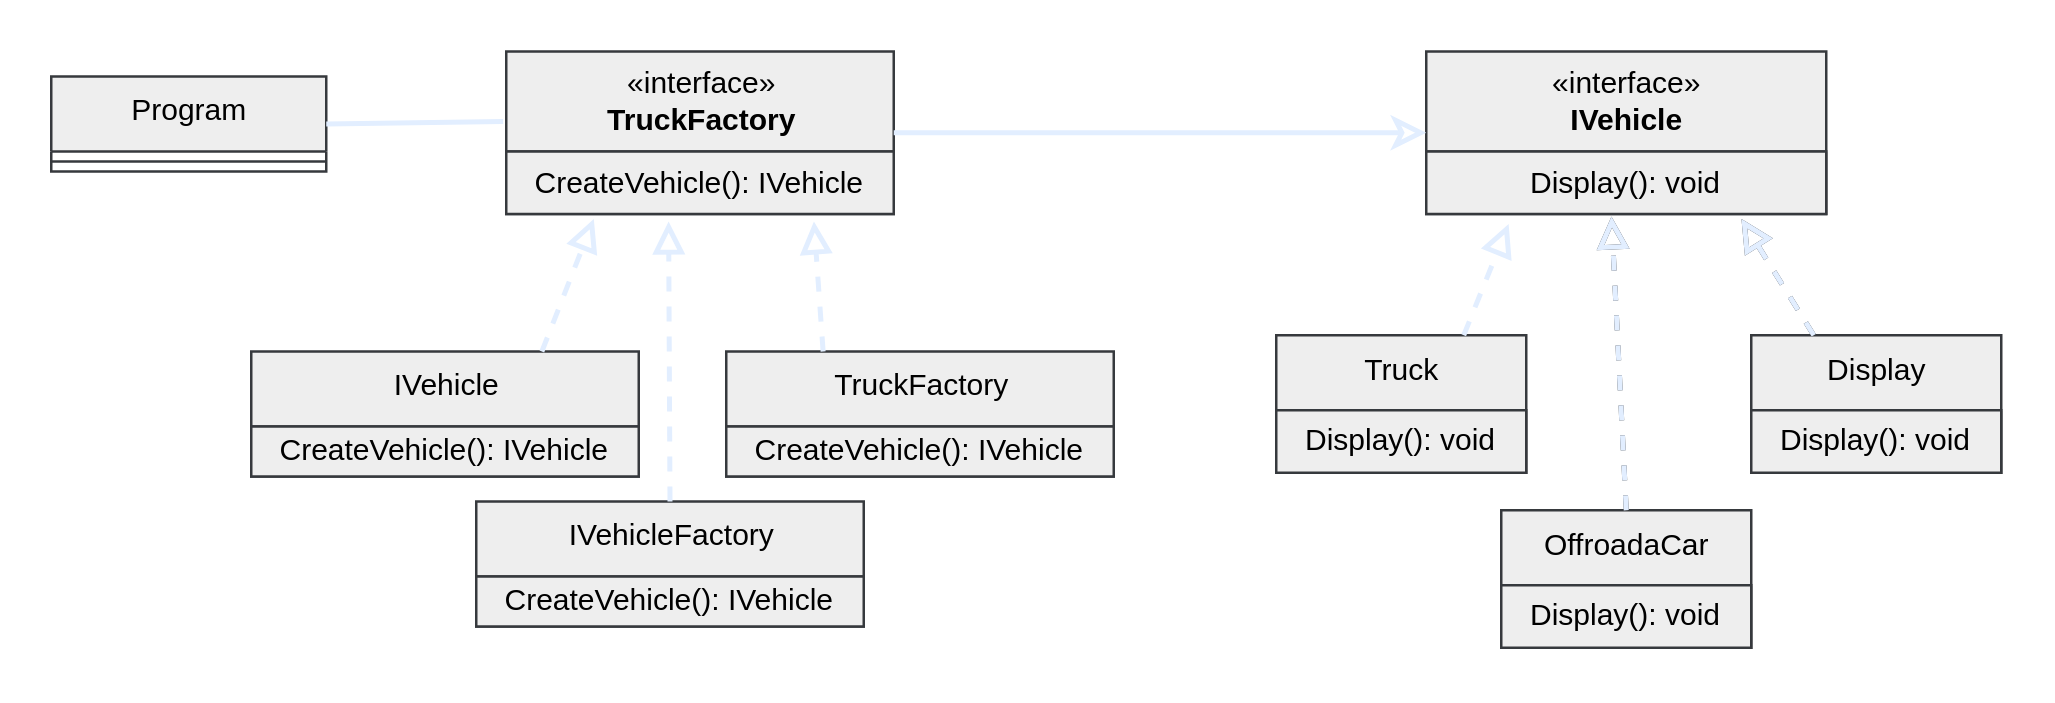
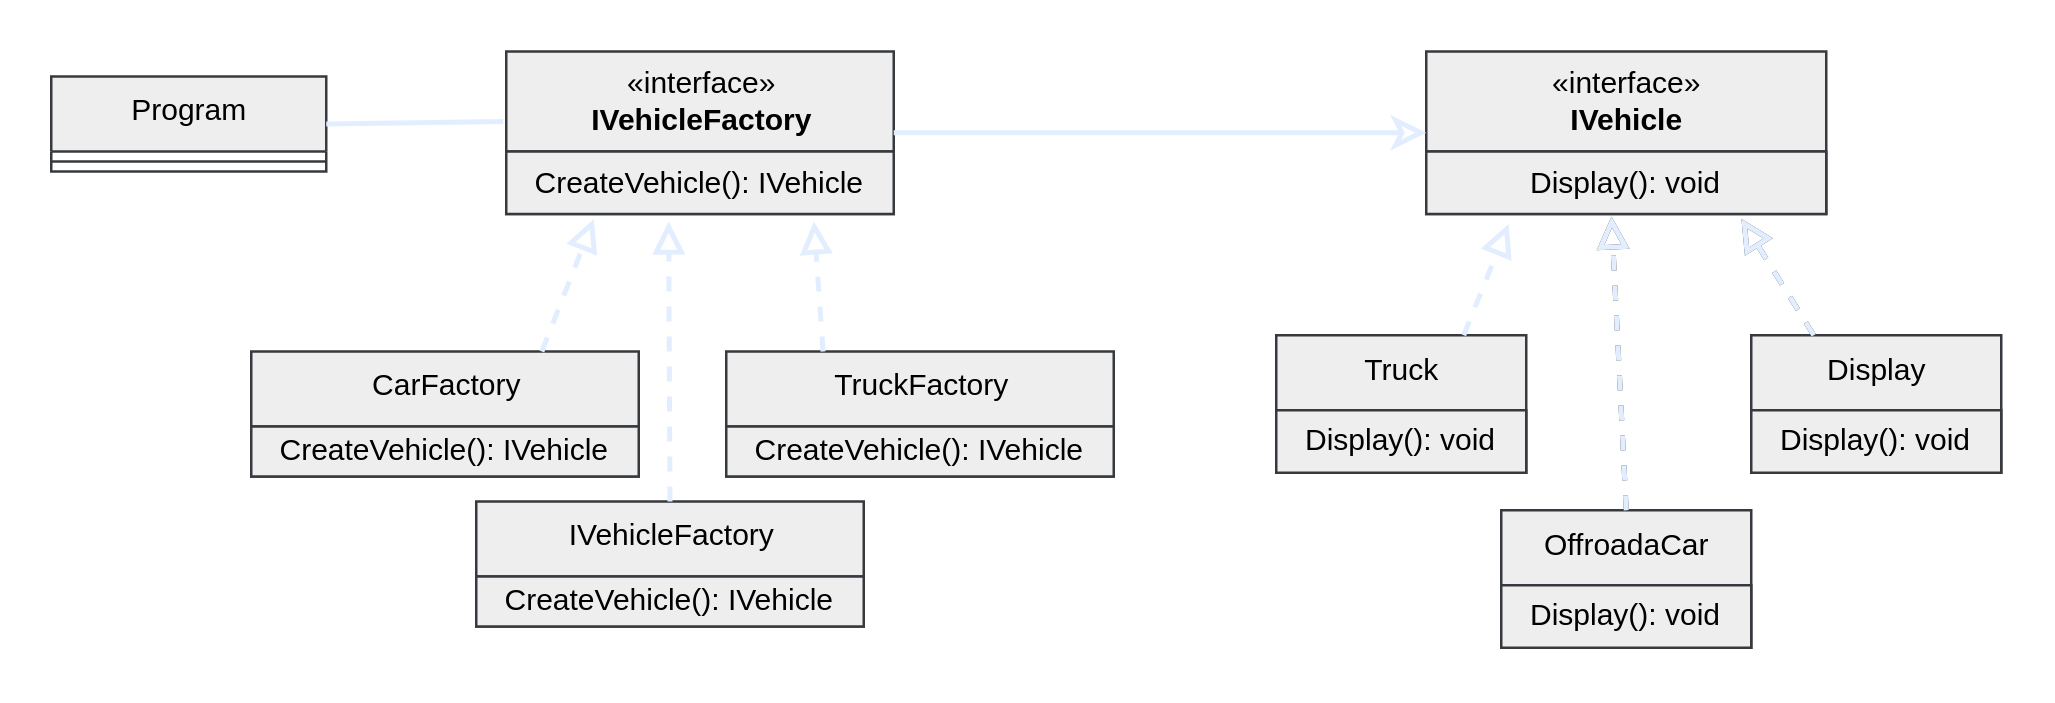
  <mxCell id="0" />
  <mxCell id="1" parent="0" />
- <mxCell id="2" value="&lt;span style=&quot;font-weight: 400;&quot;&gt;«interface»&lt;/span&gt;&lt;br style=&quot;font-weight: 400;&quot;&gt;&lt;b&gt;TruckFactory&lt;/b&gt;" style="swimlane;fontStyle=1;align=center;verticalAlign=middle;childLayout=stackLayout;horizontal=1;startSize=40;horizontalStack=0;resizeParent=1;resizeParentMax=0;resizeLast=0;collapsible=0;marginBottom=0;html=1;fillColor=#eeeeee;strokeColor=#36393D;fontColor=#000000;" parent="1" vertex="1"><mxGeometry x="202" y="20" width="155" height="65" as="geometry" /></mxCell>
+ <mxCell id="2" value="&lt;span style=&quot;font-weight: 400;&quot;&gt;«interface»&lt;/span&gt;&lt;br style=&quot;font-weight: 400;&quot;&gt;&lt;b&gt;IVehicleFactory&lt;/b&gt;" style="swimlane;fontStyle=1;align=center;verticalAlign=middle;childLayout=stackLayout;horizontal=1;startSize=40;horizontalStack=0;resizeParent=1;resizeParentMax=0;resizeLast=0;collapsible=0;marginBottom=0;html=1;fillColor=#eeeeee;strokeColor=#36393D;fontColor=#000000;" parent="1" vertex="1"><mxGeometry x="202" y="20" width="155" height="65" as="geometry" /></mxCell>
  <mxCell id="3" value="CreateVehicle(): IVehicle" style="text;html=1;align=center;verticalAlign=middle;spacingLeft=4;spacingRight=4;overflow=hidden;rotatable=0;points=[[0,0.5],[1,0.5]];portConstraint=eastwest;fillColor=#eeeeee;strokeColor=#36393D;fontColor=#000000;" parent="2" vertex="1"><mxGeometry y="40" width="155" height="25" as="geometry" /></mxCell>
  <mxCell id="4" value="Program" style="swimlane;fontStyle=0;align=center;verticalAlign=top;childLayout=stackLayout;horizontal=1;startSize=30;horizontalStack=0;resizeParent=1;resizeParentMax=0;resizeLast=0;collapsible=0;marginBottom=0;html=1;swimlaneFillColor=none;fillColor=#eeeeee;strokeColor=#36393D;fontColor=#000000;" parent="1" vertex="1"><mxGeometry x="20" y="30" width="110" height="38" as="geometry" /></mxCell>
  <mxCell id="5" value="" style="line;strokeWidth=1;align=left;verticalAlign=middle;spacingTop=-1;spacingLeft=3;spacingRight=3;rotatable=0;labelPosition=right;points=[];portConstraint=eastwest;fillColor=#eeeeee;strokeColor=#36393D;fontColor=#000000;" parent="4" vertex="1"><mxGeometry y="30" width="110" height="8" as="geometry" /></mxCell>
  <mxCell id="6" value="" style="endArrow=none;startArrow=none;endFill=0;startFill=0;endSize=8;html=1;verticalAlign=bottom;labelBackgroundColor=none;strokeWidth=2;sketch=0;exitX=1;exitY=0.5;exitDx=0;exitDy=0;entryX=-0.008;entryY=0.431;entryDx=0;entryDy=0;entryPerimeter=0;fillColor=#eeeeee;strokeColor=#E2EEFF;fontColor=#000000;" parent="1" source="4" target="2" edge="1"><mxGeometry width="160" relative="1" as="geometry"><mxPoint x="120" y="80" as="sourcePoint" /><mxPoint x="280" y="80" as="targetPoint" /></mxGeometry></mxCell>
- <mxCell id="7" value="IVehicle" style="swimlane;fontStyle=0;align=center;verticalAlign=top;childLayout=stackLayout;horizontal=1;startSize=30;horizontalStack=0;resizeParent=1;resizeParentMax=0;resizeLast=0;collapsible=0;marginBottom=0;html=1;fillColor=#eeeeee;strokeColor=#36393D;fontColor=#000000;" parent="1" vertex="1"><mxGeometry x="100" y="140" width="155" height="50" as="geometry" /></mxCell>
+ <mxCell id="7" value="CarFactory" style="swimlane;fontStyle=0;align=center;verticalAlign=top;childLayout=stackLayout;horizontal=1;startSize=30;horizontalStack=0;resizeParent=1;resizeParentMax=0;resizeLast=0;collapsible=0;marginBottom=0;html=1;fillColor=#eeeeee;strokeColor=#36393D;fontColor=#000000;" parent="1" vertex="1"><mxGeometry x="100" y="140" width="155" height="50" as="geometry" /></mxCell>
  <mxCell id="8" value="CreateVehicle(): IVehicle" style="text;html=1;align=center;verticalAlign=middle;spacingLeft=4;spacingRight=4;overflow=hidden;rotatable=0;points=[[0,0.5],[1,0.5]];portConstraint=eastwest;fillColor=#eeeeee;strokeColor=#36393D;fontColor=#000000;" parent="7" vertex="1"><mxGeometry y="30" width="155" height="20" as="geometry" /></mxCell>
  <mxCell id="9" value="&lt;span style=&quot;font-weight: 400;&quot;&gt;«interface»&lt;/span&gt;&lt;br style=&quot;font-weight: 400;&quot;&gt;&lt;b&gt;IVehicle&lt;/b&gt;" style="swimlane;fontStyle=1;align=center;verticalAlign=middle;childLayout=stackLayout;horizontal=1;startSize=40;horizontalStack=0;resizeParent=1;resizeParentMax=0;resizeLast=0;collapsible=0;marginBottom=0;html=1;fillColor=#eeeeee;strokeColor=#36393D;fontColor=#000000;" parent="1" vertex="1"><mxGeometry x="570" y="20" width="160" height="65" as="geometry" /></mxCell>
  <mxCell id="10" value="Display(): void" style="text;html=1;align=center;verticalAlign=middle;spacingLeft=4;spacingRight=4;overflow=hidden;rotatable=0;points=[[0,0.5],[1,0.5]];portConstraint=eastwest;fillColor=#eeeeee;strokeColor=#36393D;fontColor=#000000;" parent="9" vertex="1"><mxGeometry y="40" width="160" height="25" as="geometry" /></mxCell>
  <mxCell id="11" value="IVehicleFactory" style="swimlane;fontStyle=0;align=center;verticalAlign=top;childLayout=stackLayout;horizontal=1;startSize=30;horizontalStack=0;resizeParent=1;resizeParentMax=0;resizeLast=0;collapsible=0;marginBottom=0;html=1;fillColor=#eeeeee;strokeColor=#36393D;fontColor=#000000;" parent="1" vertex="1"><mxGeometry x="190" y="200" width="155" height="50" as="geometry" /></mxCell>
  <mxCell id="12" value="CreateVehicle(): IVehicle" style="text;html=1;align=center;verticalAlign=middle;spacingLeft=4;spacingRight=4;overflow=hidden;rotatable=0;points=[[0,0.5],[1,0.5]];portConstraint=eastwest;fillColor=#eeeeee;strokeColor=#36393D;fontColor=#000000;" parent="11" vertex="1"><mxGeometry y="30" width="155" height="20" as="geometry" /></mxCell>
  <mxCell id="13" value="TruckFactory" style="swimlane;fontStyle=0;align=center;verticalAlign=top;childLayout=stackLayout;horizontal=1;startSize=30;horizontalStack=0;resizeParent=1;resizeParentMax=0;resizeLast=0;collapsible=0;marginBottom=0;html=1;fillColor=#eeeeee;strokeColor=#36393D;fontColor=#000000;" parent="1" vertex="1"><mxGeometry x="290" y="140" width="155" height="50" as="geometry" /></mxCell>
  <mxCell id="14" value="CreateVehicle(): IVehicle" style="text;html=1;align=center;verticalAlign=middle;spacingLeft=4;spacingRight=4;overflow=hidden;rotatable=0;points=[[0,0.5],[1,0.5]];portConstraint=eastwest;fillColor=#eeeeee;strokeColor=#36393D;fontColor=#000000;" parent="13" vertex="1"><mxGeometry y="30" width="155" height="20" as="geometry" /></mxCell>
  <mxCell id="15" value="" style="endArrow=block;startArrow=none;endFill=0;startFill=0;endSize=8;html=1;verticalAlign=bottom;dashed=1;labelBackgroundColor=none;strokeWidth=2;entryX=0.226;entryY=1.08;entryDx=0;entryDy=0;entryPerimeter=0;exitX=0.75;exitY=0;exitDx=0;exitDy=0;fillColor=#eeeeee;strokeColor=#E2EEFF;fontColor=#000000;" parent="1" source="7" target="3" edge="1"><mxGeometry width="160" relative="1" as="geometry"><mxPoint x="270" y="280" as="sourcePoint" /><mxPoint x="310" y="140" as="targetPoint" /></mxGeometry></mxCell>
  <mxCell id="16" value="" style="endArrow=classic;startArrow=none;endFill=0;startFill=0;endSize=8;html=1;verticalAlign=bottom;labelBackgroundColor=none;strokeWidth=2;entryX=0;entryY=0.5;entryDx=0;entryDy=0;exitX=1;exitY=0.5;exitDx=0;exitDy=0;fillColor=#eeeeee;strokeColor=#E2EEFF;fontColor=#000000;" parent="1" source="2" target="9" edge="1"><mxGeometry width="160" relative="1" as="geometry"><mxPoint x="270" y="280" as="sourcePoint" /><mxPoint x="430" y="280" as="targetPoint" /></mxGeometry></mxCell>
  <mxCell id="17" value="" style="endArrow=block;startArrow=none;endFill=0;startFill=0;endSize=8;html=1;verticalAlign=bottom;dashed=1;labelBackgroundColor=none;strokeWidth=2;entryX=0.794;entryY=1.12;entryDx=0;entryDy=0;entryPerimeter=0;exitX=0.25;exitY=0;exitDx=0;exitDy=0;fillColor=#eeeeee;strokeColor=#E2EEFF;fontColor=#000000;" parent="1" source="13" target="3" edge="1"><mxGeometry width="160" relative="1" as="geometry"><mxPoint x="196.25" y="150" as="sourcePoint" /><mxPoint x="268.01" y="99" as="targetPoint" /></mxGeometry></mxCell>
  <mxCell id="18" value="" style="endArrow=block;startArrow=none;endFill=0;startFill=0;endSize=8;html=1;verticalAlign=bottom;dashed=1;labelBackgroundColor=none;strokeWidth=2;entryX=0.419;entryY=1.12;entryDx=0;entryDy=0;entryPerimeter=0;exitX=0.5;exitY=0;exitDx=0;exitDy=0;fillColor=#eeeeee;strokeColor=#E2EEFF;fontColor=#000000;" parent="1" source="11" target="3" edge="1"><mxGeometry width="160" relative="1" as="geometry"><mxPoint x="226.25" y="150" as="sourcePoint" /><mxPoint x="250.03" y="97" as="targetPoint" /></mxGeometry></mxCell>
  <mxCell id="19" value="Truck" style="swimlane;fontStyle=0;align=center;verticalAlign=top;childLayout=stackLayout;horizontal=1;startSize=30;horizontalStack=0;resizeParent=1;resizeParentMax=0;resizeLast=0;collapsible=0;marginBottom=0;html=1;fillColor=#eeeeee;strokeColor=#36393D;fontColor=#000000;" parent="1" vertex="1"><mxGeometry x="510" y="133.5" width="100" height="55" as="geometry" /></mxCell>
  <mxCell id="20" value="Display(): void" style="text;html=1;align=center;verticalAlign=middle;spacingLeft=4;spacingRight=4;overflow=hidden;rotatable=0;points=[[0,0.5],[1,0.5]];portConstraint=eastwest;fillColor=#eeeeee;strokeColor=#36393D;fontColor=#000000;" parent="19" vertex="1"><mxGeometry y="30" width="100" height="25" as="geometry" /></mxCell>
  <mxCell id="21" value="" style="endArrow=block;startArrow=none;endFill=0;startFill=0;endSize=8;html=1;verticalAlign=bottom;dashed=1;labelBackgroundColor=none;strokeWidth=2;entryX=0.206;entryY=1.16;entryDx=0;entryDy=0;entryPerimeter=0;exitX=0.75;exitY=0;exitDx=0;exitDy=0;fillColor=#eeeeee;strokeColor=#E2EEFF;fontColor=#000000;" parent="1" source="19" target="10" edge="1"><mxGeometry width="160" relative="1" as="geometry"><mxPoint x="376.25" y="255.5" as="sourcePoint" /><mxPoint x="505.07" y="193.5" as="targetPoint" /></mxGeometry></mxCell>
  <mxCell id="22" value="Display" style="swimlane;fontStyle=0;align=center;verticalAlign=top;childLayout=stackLayout;horizontal=1;startSize=30;horizontalStack=0;resizeParent=1;resizeParentMax=0;resizeLast=0;collapsible=0;marginBottom=0;html=1;fillColor=#eeeeee;strokeColor=#36393D;fontColor=#000000;" parent="1" vertex="1"><mxGeometry x="700" y="133.5" width="100" height="55" as="geometry" /></mxCell>
  <mxCell id="23" value="Display(): void" style="text;html=1;align=center;verticalAlign=middle;spacingLeft=4;spacingRight=4;overflow=hidden;rotatable=0;points=[[0,0.5],[1,0.5]];portConstraint=eastwest;fillColor=#eeeeee;strokeColor=#36393D;fontColor=#000000;" parent="22" vertex="1"><mxGeometry y="30" width="100" height="25" as="geometry" /></mxCell>
  <mxCell id="24" value="" style="endArrow=block;startArrow=none;endFill=0;startFill=0;endSize=8;html=1;verticalAlign=bottom;dashed=1;labelBackgroundColor=none;strokeWidth=2;entryX=0.788;entryY=1.08;entryDx=0;entryDy=0;exitX=0.25;exitY=0;exitDx=0;exitDy=0;entryPerimeter=0;fillColor=#eeeeee;strokeColor=#36393D;fontColor=#000000;" parent="1" source="22" target="10" edge="1"><mxGeometry width="160" relative="1" as="geometry"><mxPoint x="559.25" y="193" as="sourcePoint" /><mxPoint x="700" y="102.5" as="targetPoint" /></mxGeometry></mxCell>
  <mxCell id="25" value="OffroadaCar" style="swimlane;fontStyle=0;align=center;verticalAlign=top;childLayout=stackLayout;horizontal=1;startSize=30;horizontalStack=0;resizeParent=1;resizeParentMax=0;resizeLast=0;collapsible=0;marginBottom=0;html=1;fillColor=#eeeeee;strokeColor=#36393D;fontColor=#000000;" parent="1" vertex="1"><mxGeometry x="600" y="203.5" width="100" height="55" as="geometry" /></mxCell>
  <mxCell id="26" value="Display(): void" style="text;html=1;align=center;verticalAlign=middle;spacingLeft=4;spacingRight=4;overflow=hidden;rotatable=0;points=[[0,0.5],[1,0.5]];portConstraint=eastwest;fillColor=#eeeeee;strokeColor=#36393D;fontColor=#000000;" parent="25" vertex="1"><mxGeometry y="30" width="100" height="25" as="geometry" /></mxCell>
  <mxCell id="27" value="" style="endArrow=block;startArrow=none;endFill=0;startFill=0;endSize=8;html=1;verticalAlign=bottom;dashed=1;labelBackgroundColor=none;strokeWidth=2;entryX=0.463;entryY=1.04;entryDx=0;entryDy=0;entryPerimeter=0;exitX=0.5;exitY=0;exitDx=0;exitDy=0;fillColor=#eeeeee;strokeColor=#36393D;fontColor=#000000;" parent="1" source="25" target="10" edge="1"><mxGeometry width="160" relative="1" as="geometry"><mxPoint x="559.25" y="266.5" as="sourcePoint" /><mxPoint x="745.96" y="103.5" as="targetPoint" /></mxGeometry></mxCell>
  <mxCell id="28" value="" style="endArrow=block;startArrow=none;endFill=0;startFill=0;endSize=8;html=1;verticalAlign=bottom;dashed=1;labelBackgroundColor=none;strokeWidth=2;entryX=0.463;entryY=1.04;entryDx=0;entryDy=0;entryPerimeter=0;exitX=0.5;exitY=0;exitDx=0;exitDy=0;fillColor=#eeeeee;strokeColor=#E2EEFF;fontColor=#000000;" edge="1" parent="1"><mxGeometry width="160" relative="1" as="geometry"><mxPoint x="650" y="203.5" as="sourcePoint" /><mxPoint x="644.08" y="86" as="targetPoint" /></mxGeometry></mxCell>
  <mxCell id="29" value="" style="endArrow=block;startArrow=none;endFill=0;startFill=0;endSize=8;html=1;verticalAlign=bottom;dashed=1;labelBackgroundColor=none;strokeWidth=2;entryX=0.788;entryY=1.08;entryDx=0;entryDy=0;exitX=0.25;exitY=0;exitDx=0;exitDy=0;entryPerimeter=0;fillColor=#eeeeee;strokeColor=#E2EEFF;fontColor=#000000;" edge="1" parent="1"><mxGeometry width="160" relative="1" as="geometry"><mxPoint x="725" y="133.5" as="sourcePoint" /><mxPoint x="696.08" y="87" as="targetPoint" /></mxGeometry></mxCell>
